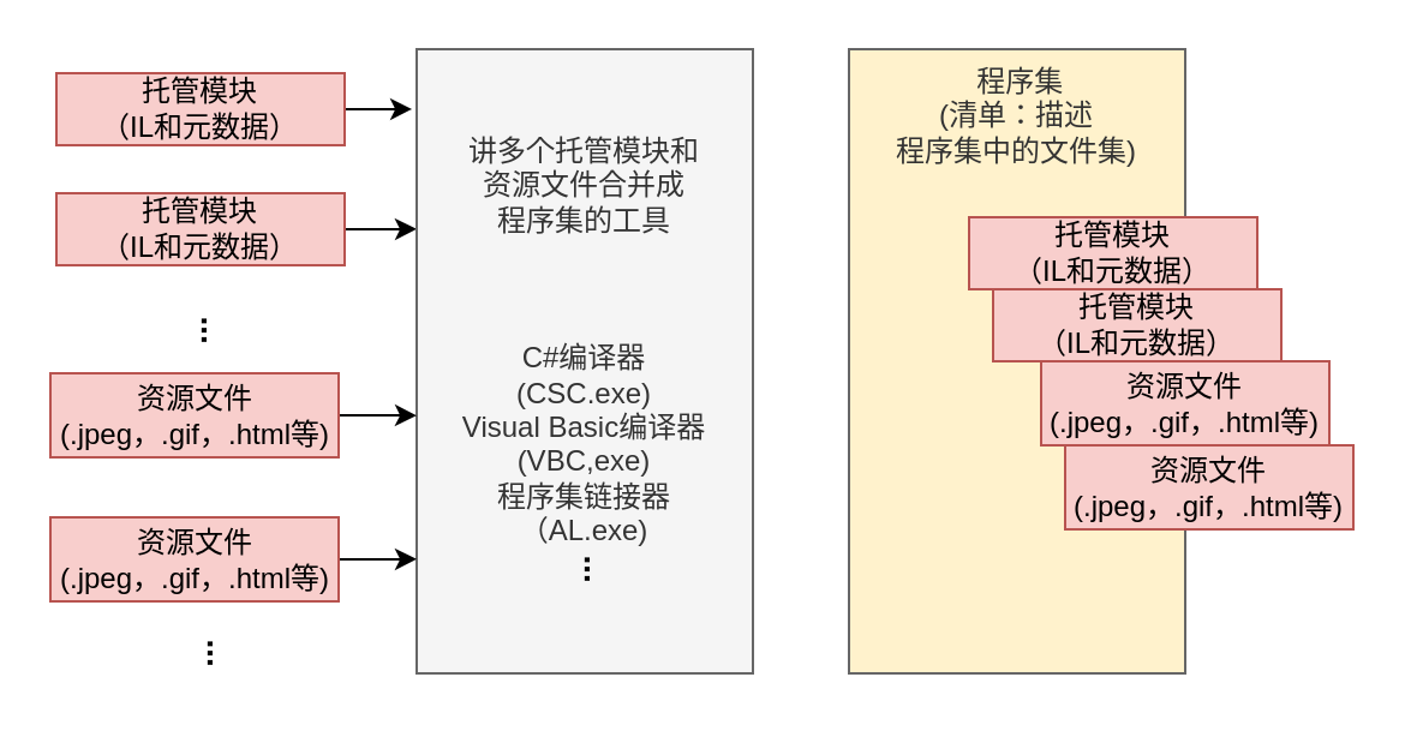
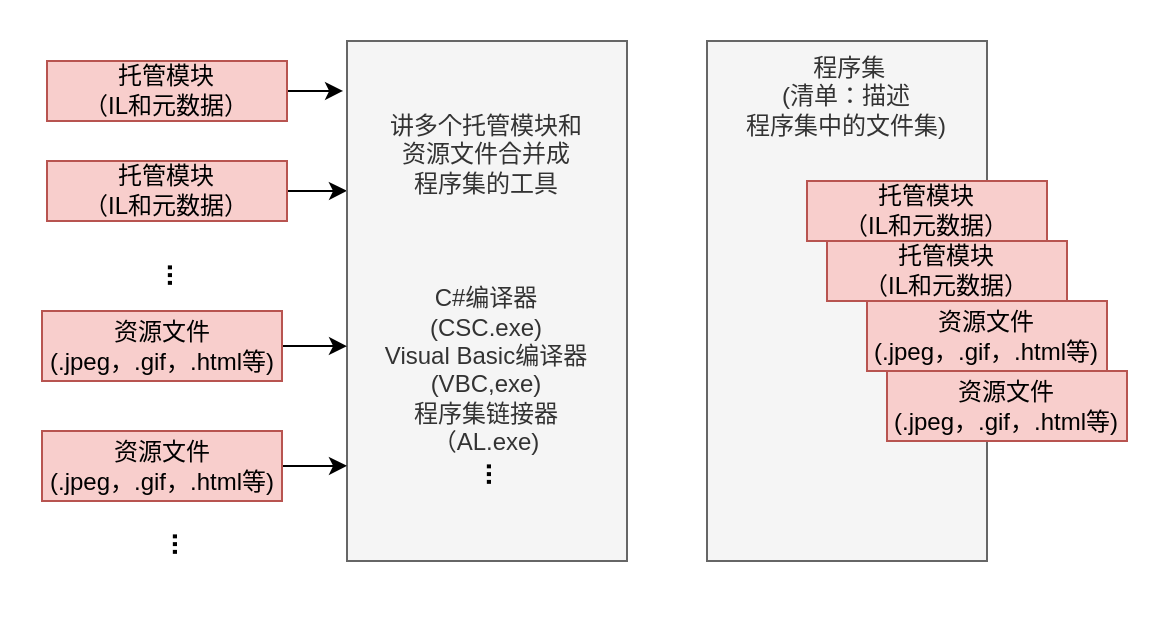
  <mxCell id="0" />
  <mxCell id="1" parent="0" />
  <mxCell id="2" style="edgeStyle=orthogonalEdgeStyle;rounded=0;orthogonalLoop=1;jettySize=auto;html=1;entryX=-0.014;entryY=0.096;entryDx=0;entryDy=0;entryPerimeter=0;fontSize=14;" edge="1" parent="1" source="3" target="6"><mxGeometry relative="1" as="geometry" /></mxCell>
  <mxCell id="3" value="托管模块&lt;br&gt;（IL和元数据）" style="rounded=0;whiteSpace=wrap;html=1;fillColor=#f8cecc;strokeColor=#b85450;" vertex="1" parent="1"><mxGeometry x="23" y="30" width="120" height="30" as="geometry" /></mxCell>
  <mxCell id="4" style="edgeStyle=orthogonalEdgeStyle;rounded=0;orthogonalLoop=1;jettySize=auto;html=1;entryX=0;entryY=0.288;entryDx=0;entryDy=0;entryPerimeter=0;fontSize=14;" edge="1" parent="1" source="5" target="6"><mxGeometry relative="1" as="geometry" /></mxCell>
  <mxCell id="5" value="托管模块&lt;br&gt;（IL和元数据）" style="rounded=0;whiteSpace=wrap;html=1;fillColor=#f8cecc;strokeColor=#b85450;" vertex="1" parent="1"><mxGeometry x="23" y="80" width="120" height="30" as="geometry" /></mxCell>
  <mxCell id="6" value="&lt;div&gt;&lt;span&gt;&lt;br&gt;&lt;/span&gt;&lt;/div&gt;&lt;div&gt;&lt;span&gt;&lt;br&gt;&lt;/span&gt;&lt;/div&gt;&lt;div&gt;&lt;span&gt;讲多个托管模块和&lt;/span&gt;&lt;/div&gt;&lt;div&gt;&lt;span&gt;资源文件合并成&lt;/span&gt;&lt;/div&gt;&lt;div&gt;&lt;span&gt;程序集的工具&lt;/span&gt;&lt;/div&gt;&lt;div&gt;&lt;br&gt;&lt;/div&gt;&lt;div&gt;&lt;br&gt;&lt;/div&gt;&lt;div&gt;&lt;br&gt;&lt;/div&gt;&lt;div&gt;&lt;span&gt;C#编译器&lt;/span&gt;&lt;/div&gt;&lt;div&gt;&lt;span&gt;(CSC.exe)&lt;/span&gt;&lt;/div&gt;&lt;div&gt;&lt;span&gt;Visual Basic编译器&lt;/span&gt;&lt;/div&gt;&lt;div&gt;&lt;span&gt;(VBC,exe)&lt;/span&gt;&lt;/div&gt;&lt;div&gt;&lt;span&gt;程序集链接器&lt;/span&gt;&lt;/div&gt;&lt;div&gt;&lt;span&gt;（AL.exe)&lt;/span&gt;&lt;/div&gt;" style="rounded=0;whiteSpace=wrap;html=1;align=center;verticalAlign=top;fillColor=#f5f5f5;strokeColor=#666666;fontColor=#333333;" vertex="1" parent="1"><mxGeometry x="173" y="20" width="140" height="260" as="geometry" /></mxCell>
  <mxCell id="7" style="edgeStyle=orthogonalEdgeStyle;rounded=0;orthogonalLoop=1;jettySize=auto;html=1;entryX=0;entryY=0.587;entryDx=0;entryDy=0;entryPerimeter=0;fontSize=14;" edge="1" parent="1" source="8" target="6"><mxGeometry relative="1" as="geometry" /></mxCell>
  <mxCell id="8" value="资源文件&lt;br&gt;(.jpeg，.gif，.html等)" style="rounded=0;whiteSpace=wrap;html=1;fillColor=#f8cecc;strokeColor=#b85450;" vertex="1" parent="1"><mxGeometry x="20.5" y="155" width="120" height="35" as="geometry" /></mxCell>
  <mxCell id="9" value="..." style="text;html=1;strokeColor=none;fillColor=none;align=center;verticalAlign=middle;whiteSpace=wrap;rounded=0;labelPosition=center;verticalLabelPosition=middle;horizontal=0;fontSize=14;fontStyle=1" vertex="1" parent="1"><mxGeometry x="63" y="120" width="35" height="35" as="geometry" /></mxCell>
  <mxCell id="10" style="edgeStyle=orthogonalEdgeStyle;rounded=0;orthogonalLoop=1;jettySize=auto;html=1;entryX=0;entryY=0.817;entryDx=0;entryDy=0;entryPerimeter=0;fontSize=14;" edge="1" parent="1" source="11" target="6"><mxGeometry relative="1" as="geometry" /></mxCell>
  <mxCell id="11" value="资源文件&lt;br&gt;(.jpeg，.gif，.html等)" style="rounded=0;whiteSpace=wrap;html=1;fillColor=#f8cecc;strokeColor=#b85450;" vertex="1" parent="1"><mxGeometry x="20.5" y="215" width="120" height="35" as="geometry" /></mxCell>
  <mxCell id="12" value="..." style="text;html=1;strokeColor=none;fillColor=none;align=center;verticalAlign=middle;whiteSpace=wrap;rounded=0;labelPosition=center;verticalLabelPosition=middle;horizontal=0;fontSize=14;fontStyle=1" vertex="1" parent="1"><mxGeometry x="222.5" y="220" width="35" height="35" as="geometry" /></mxCell>
  <mxCell id="13" value="..." style="text;html=1;strokeColor=none;fillColor=none;align=center;verticalAlign=middle;whiteSpace=wrap;rounded=0;labelPosition=center;verticalLabelPosition=middle;horizontal=0;fontSize=14;fontStyle=1" vertex="1" parent="1"><mxGeometry x="65.5" y="255" width="35" height="35" as="geometry" /></mxCell>
- <mxCell id="14" value="&amp;nbsp;程序集&lt;br&gt;(清单：描述&lt;br&gt;程序集中的文件集)" style="rounded=0;whiteSpace=wrap;html=1;align=center;verticalAlign=top;fillColor=#fff2cc;strokeColor=#666666;fontColor=#333333;" vertex="1" parent="1"><mxGeometry x="353" y="20" width="140" height="260" as="geometry" /></mxCell>
+ <mxCell id="14" value="&amp;nbsp;程序集&lt;br&gt;(清单：描述&lt;br&gt;程序集中的文件集)" style="rounded=0;whiteSpace=wrap;html=1;align=center;verticalAlign=top;fillColor=#f5f5f5;strokeColor=#666666;fontColor=#333333;" vertex="1" parent="1"><mxGeometry x="353" y="20" width="140" height="260" as="geometry" /></mxCell>
  <mxCell id="15" value="托管模块&lt;br&gt;（IL和元数据）" style="rounded=0;whiteSpace=wrap;html=1;fillColor=#f8cecc;strokeColor=#b85450;" vertex="1" parent="1"><mxGeometry x="403" y="90" width="120" height="30" as="geometry" /></mxCell>
  <mxCell id="16" value="托管模块&lt;br&gt;（IL和元数据）" style="rounded=0;whiteSpace=wrap;html=1;fillColor=#f8cecc;strokeColor=#b85450;" vertex="1" parent="1"><mxGeometry x="413" y="120" width="120" height="30" as="geometry" /></mxCell>
  <mxCell id="17" value="资源文件&lt;br&gt;(.jpeg，.gif，.html等)" style="rounded=0;whiteSpace=wrap;html=1;fillColor=#f8cecc;strokeColor=#b85450;" vertex="1" parent="1"><mxGeometry x="433" y="150" width="120" height="35" as="geometry" /></mxCell>
  <mxCell id="18" value="资源文件&lt;br&gt;(.jpeg，.gif，.html等)" style="rounded=0;whiteSpace=wrap;html=1;fillColor=#f8cecc;strokeColor=#b85450;" vertex="1" parent="1"><mxGeometry x="443" y="185" width="120" height="35" as="geometry" /></mxCell>
